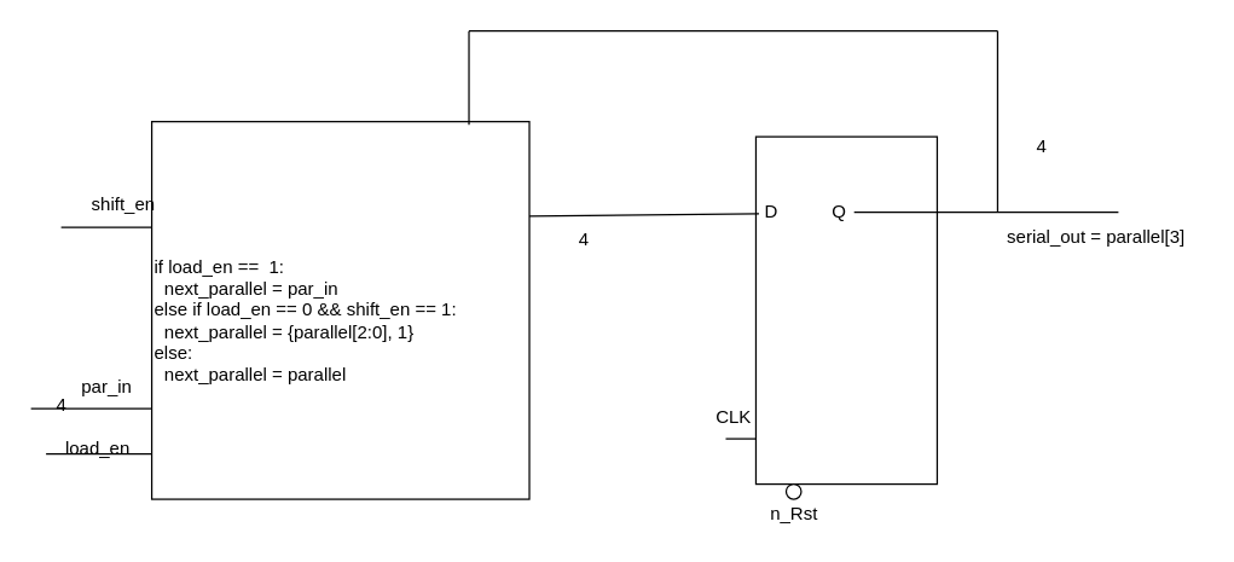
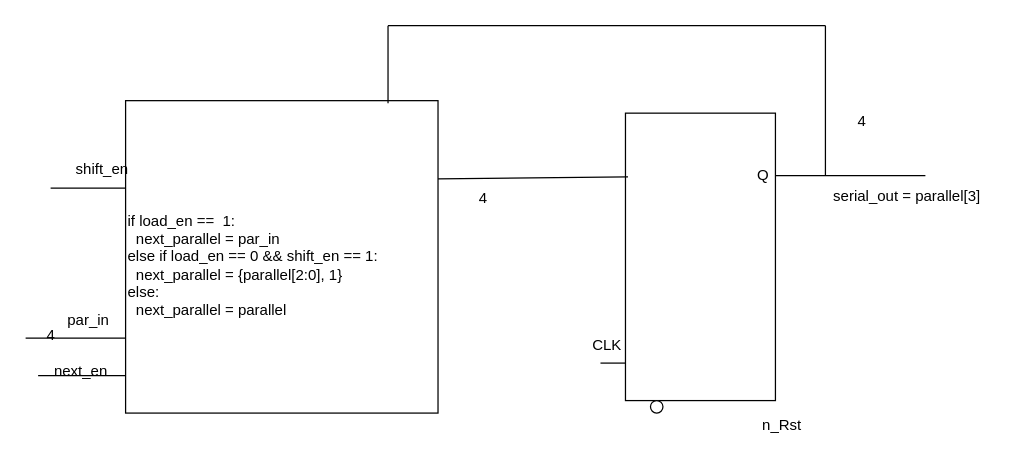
  <mxCell id="0" />
  <mxCell id="1" parent="0" />
  <mxCell id="2" value="&lt;div&gt;&lt;br&gt;&lt;/div&gt;&lt;div&gt;if load_en ==&amp;nbsp; 1:&lt;/div&gt;&lt;div&gt;&amp;nbsp; next_parallel = par_in&lt;br&gt;&lt;/div&gt;&lt;div&gt;else if load_en == 0 &amp;amp;&amp;amp; shift_en == 1:&lt;br&gt;&lt;/div&gt;&lt;div&gt;&amp;nbsp; next_parallel = {parallel[2:0], 1}&lt;br&gt;&lt;/div&gt;&lt;div&gt;else:&lt;/div&gt;&lt;div&gt;&amp;nbsp; next_parallel = parallel&lt;br&gt;&lt;/div&gt;" style="whiteSpace=wrap;html=1;aspect=fixed;align=left;" parent="1" vertex="1"><mxGeometry x="100" y="80" width="250" height="250" as="geometry" /></mxCell>
  <mxCell id="3" value="" style="rounded=0;whiteSpace=wrap;html=1;" parent="1" vertex="1"><mxGeometry x="500" y="90" width="120" height="230" as="geometry" /></mxCell>
- <mxCell id="4" value="D" style="text;html=1;align=center;verticalAlign=middle;resizable=0;points=[];autosize=1;" parent="1" vertex="1"><mxGeometry x="500" y="130" width="20" height="20" as="geometry" /></mxCell>
- <mxCell id="5" value="Q" style="text;html=1;align=center;verticalAlign=middle;resizable=0;points=[];autosize=1;" parent="1" vertex="1"><mxGeometry x="545" y="130" width="20" height="20" as="geometry" /></mxCell>
+ <mxCell id="5" value="Q" style="text;html=1;align=center;verticalAlign=middle;resizable=0;points=[];autosize=1;" parent="1" vertex="1"><mxGeometry x="600" y="130" width="20" height="20" as="geometry" /></mxCell>
  <mxCell id="6" value="" style="endArrow=none;html=1;" parent="1" edge="1"><mxGeometry width="50" height="50" relative="1" as="geometry"><mxPoint x="480" y="290" as="sourcePoint" /><mxPoint x="500" y="290" as="targetPoint" /></mxGeometry></mxCell>
  <mxCell id="7" value="CLK" style="text;html=1;align=center;verticalAlign=middle;resizable=0;points=[];autosize=1;" parent="1" vertex="1"><mxGeometry x="465" y="266" width="40" height="20" as="geometry" /></mxCell>
  <mxCell id="8" value="" style="ellipse;whiteSpace=wrap;html=1;aspect=fixed;" parent="1" vertex="1"><mxGeometry x="520" y="320" width="10" height="10" as="geometry" /></mxCell>
- <mxCell id="9" value="n_Rst" style="text;html=1;align=center;verticalAlign=middle;resizable=0;points=[];autosize=1;" parent="1" vertex="1"><mxGeometry x="500" y="330" width="50" height="20" as="geometry" /></mxCell>
+ <mxCell id="9" value="n_Rst" style="text;html=1;align=center;verticalAlign=middle;resizable=0;points=[];autosize=1;" parent="1" vertex="1"><mxGeometry x="600" y="330" width="50" height="20" as="geometry" /></mxCell>
  <mxCell id="10" value="" style="endArrow=none;html=1;exitX=1;exitY=0.25;exitDx=0;exitDy=0;entryX=0.017;entryY=0.222;entryDx=0;entryDy=0;entryPerimeter=0;" parent="1" source="2" target="3" edge="1"><mxGeometry width="50" height="50" relative="1" as="geometry"><mxPoint x="340" y="80" as="sourcePoint" /><mxPoint x="390" y="30" as="targetPoint" /></mxGeometry></mxCell>
  <mxCell id="11" value="" style="endArrow=none;html=1;" parent="1" source="5" edge="1"><mxGeometry width="50" height="50" relative="1" as="geometry"><mxPoint x="690" y="190" as="sourcePoint" /><mxPoint x="740" y="140" as="targetPoint" /></mxGeometry></mxCell>
  <mxCell id="12" value="" style="endArrow=none;html=1;" parent="1" edge="1"><mxGeometry width="50" height="50" relative="1" as="geometry"><mxPoint x="660" y="140" as="sourcePoint" /><mxPoint x="660" y="20" as="targetPoint" /></mxGeometry></mxCell>
  <mxCell id="13" value="" style="endArrow=none;html=1;" parent="1" edge="1"><mxGeometry width="50" height="50" relative="1" as="geometry"><mxPoint x="310" y="20" as="sourcePoint" /><mxPoint x="660" y="20" as="targetPoint" /></mxGeometry></mxCell>
  <mxCell id="14" value="" style="endArrow=none;html=1;exitX=0.84;exitY=0.008;exitDx=0;exitDy=0;exitPerimeter=0;" parent="1" source="2" edge="1"><mxGeometry width="50" height="50" relative="1" as="geometry"><mxPoint x="260" y="70" as="sourcePoint" /><mxPoint x="310" y="20" as="targetPoint" /></mxGeometry></mxCell>
  <mxCell id="15" value="" style="endArrow=none;html=1;" parent="1" edge="1"><mxGeometry width="50" height="50" relative="1" as="geometry"><mxPoint x="40" y="150" as="sourcePoint" /><mxPoint x="100" y="150" as="targetPoint" /></mxGeometry></mxCell>
  <mxCell id="16" value="shift_en" style="text;html=1;align=center;verticalAlign=middle;resizable=0;points=[];autosize=1;" parent="1" vertex="1"><mxGeometry x="51" y="125" width="60" height="20" as="geometry" /></mxCell>
  <mxCell id="17" value="" style="endArrow=none;html=1;" edge="1" parent="1"><mxGeometry width="50" height="50" relative="1" as="geometry"><mxPoint x="20" y="270" as="sourcePoint" /><mxPoint x="100" y="270" as="targetPoint" /></mxGeometry></mxCell>
  <mxCell id="18" value="par_in" style="text;html=1;align=center;verticalAlign=middle;resizable=0;points=[];autosize=1;" vertex="1" parent="1"><mxGeometry x="45" y="246" width="50" height="20" as="geometry" /></mxCell>
  <mxCell id="19" value="" style="endArrow=none;html=1;" edge="1" parent="1"><mxGeometry width="50" height="50" relative="1" as="geometry"><mxPoint x="30" y="300" as="sourcePoint" /><mxPoint x="100" y="300" as="targetPoint" /></mxGeometry></mxCell>
- <mxCell id="20" value="load_en" style="text;html=1;align=center;verticalAlign=middle;resizable=0;points=[];autosize=1;" vertex="1" parent="1"><mxGeometry x="34" y="287" width="60" height="20" as="geometry" /></mxCell>
+ <mxCell id="20" value="next_en" style="text;html=1;align=center;verticalAlign=middle;resizable=0;points=[];autosize=1;" vertex="1" parent="1"><mxGeometry x="34" y="287" width="60" height="20" as="geometry" /></mxCell>
  <mxCell id="21" value="4" style="text;html=1;align=center;verticalAlign=middle;resizable=0;points=[];autosize=1;" vertex="1" parent="1"><mxGeometry x="679" y="87" width="20" height="20" as="geometry" /></mxCell>
  <mxCell id="22" value="4" style="text;html=1;align=center;verticalAlign=middle;resizable=0;points=[];autosize=1;" vertex="1" parent="1"><mxGeometry x="376" y="148" width="20" height="20" as="geometry" /></mxCell>
  <mxCell id="23" value="serial_out = parallel[3]" style="text;html=1;align=center;verticalAlign=middle;resizable=0;points=[];autosize=1;" vertex="1" parent="1"><mxGeometry x="655" y="147" width="140" height="20" as="geometry" /></mxCell>
  <mxCell id="24" value="4" style="text;html=1;align=center;verticalAlign=middle;resizable=0;points=[];autosize=1;" vertex="1" parent="1"><mxGeometry x="30" y="258" width="20" height="20" as="geometry" /></mxCell>
